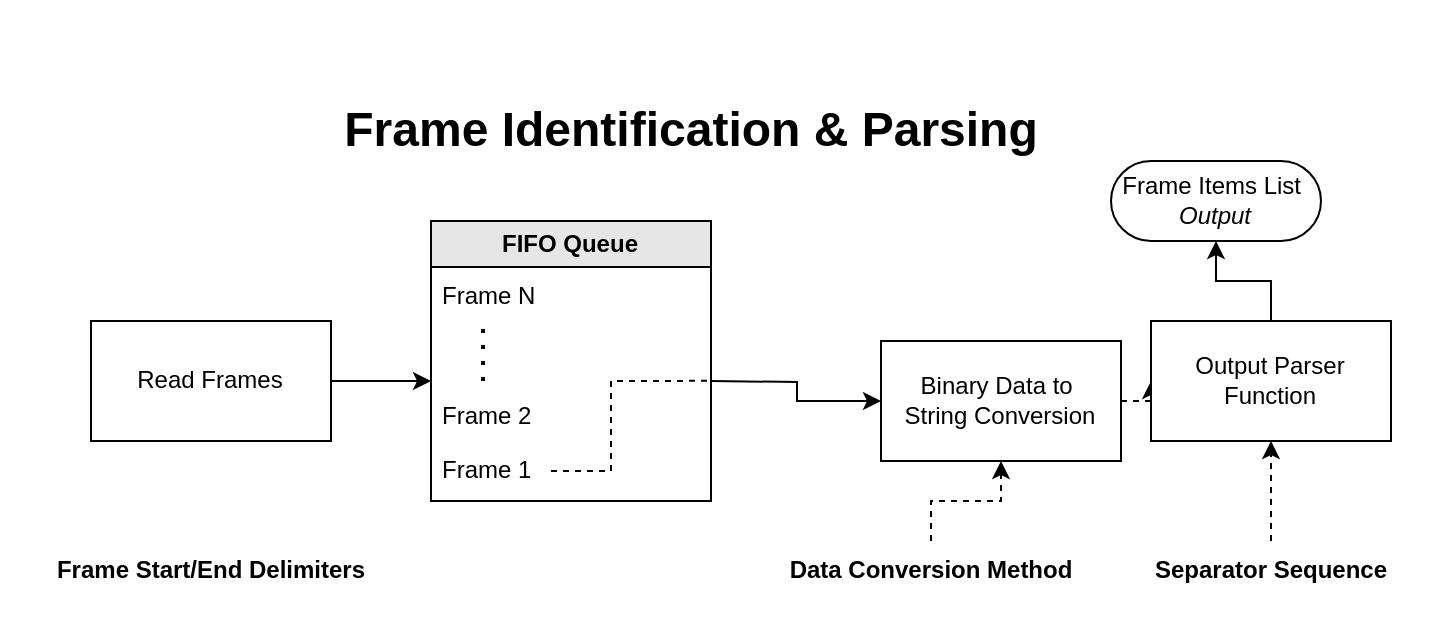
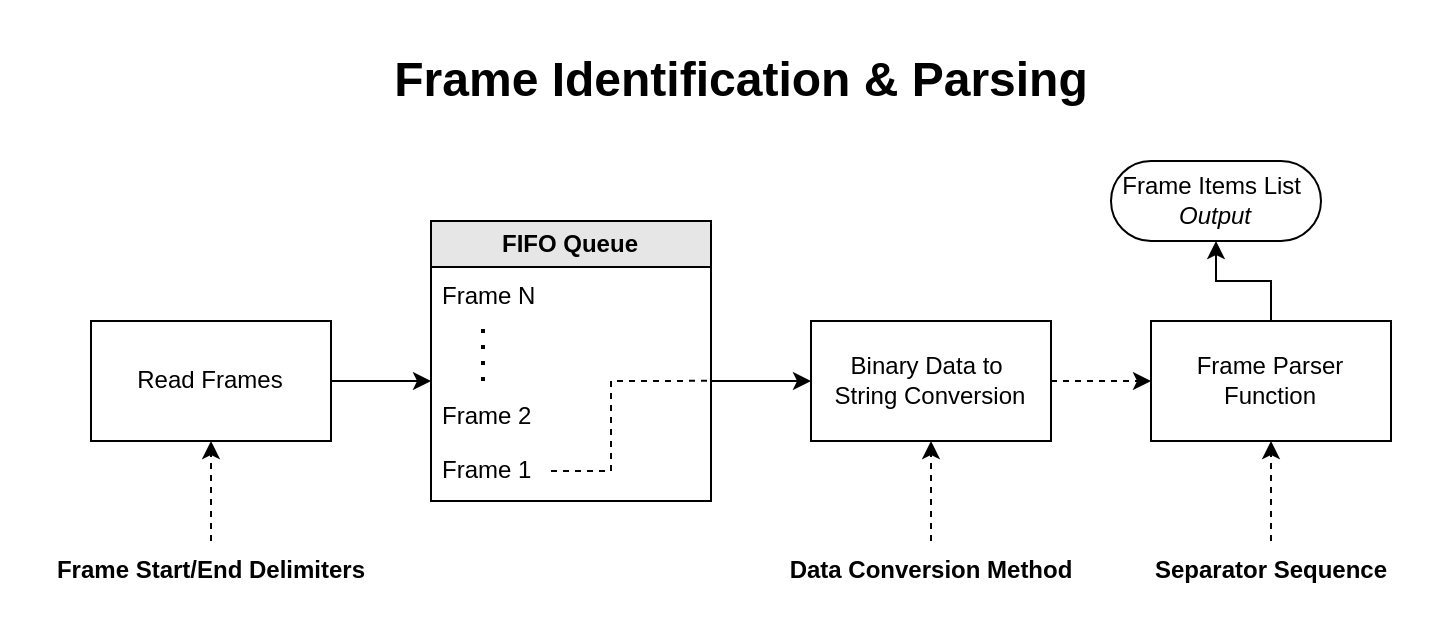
  <mxCell id="0" />
  <mxCell id="1" parent="0" />
- <mxCell id="2" value="Frame Identification &amp;amp; Parsing" style="text;html=1;align=center;verticalAlign=middle;resizable=0;points=[];autosize=1;strokeColor=none;fillColor=none;fontStyle=1;fontSize=24;" parent="1" vertex="1"><mxGeometry x="175" y="45" width="340" height="40" as="geometry" /></mxCell>
+ <mxCell id="2" value="Frame Identification &amp;amp; Parsing" style="text;html=1;align=center;verticalAlign=middle;resizable=0;points=[];autosize=1;strokeColor=none;fillColor=none;fontStyle=1;fontSize=24;" parent="1" vertex="1"><mxGeometry x="200" y="20" width="340" height="40" as="geometry" /></mxCell>
  <mxCell id="3" style="edgeStyle=orthogonalEdgeStyle;rounded=0;orthogonalLoop=1;jettySize=auto;html=1;exitX=1;exitY=0.5;exitDx=0;exitDy=0;entryX=0;entryY=0.5;entryDx=0;entryDy=0;dashed=1;" parent="1" source="5" target="7" edge="1"><mxGeometry relative="1" as="geometry" /></mxCell>
  <mxCell id="4" value="" style="edgeStyle=orthogonalEdgeStyle;rounded=0;orthogonalLoop=1;jettySize=auto;html=1;entryX=1;entryY=0.91;entryDx=0;entryDy=0;entryPerimeter=0;startArrow=classic;startFill=1;endArrow=none;endFill=0;" parent="1" source="5" edge="1"><mxGeometry relative="1" as="geometry"><mxPoint x="355" y="190.03" as="targetPoint" /></mxGeometry></mxCell>
- <mxCell id="5" value="Binary Data to&amp;nbsp;&lt;div&gt;String Conversion&lt;/div&gt;" style="rounded=0;whiteSpace=wrap;html=1;" parent="1" vertex="1"><mxGeometry x="440" y="170" width="120" height="60" as="geometry" /></mxCell>
+ <mxCell id="5" value="Binary Data to&amp;nbsp;&lt;div&gt;String Conversion&lt;/div&gt;" style="rounded=0;whiteSpace=wrap;html=1;" parent="1" vertex="1"><mxGeometry x="405" y="160" width="120" height="60" as="geometry" /></mxCell>
  <mxCell id="6" value="" style="edgeStyle=orthogonalEdgeStyle;rounded=0;orthogonalLoop=1;jettySize=auto;html=1;" parent="1" source="7" target="21" edge="1"><mxGeometry relative="1" as="geometry" /></mxCell>
- <mxCell id="7" value="Output Parser Function" style="rounded=0;whiteSpace=wrap;html=1;" parent="1" vertex="1"><mxGeometry x="575" y="160" width="120" height="60" as="geometry" /></mxCell>
+ <mxCell id="7" value="Frame Parser Function" style="rounded=0;whiteSpace=wrap;html=1;" parent="1" vertex="1"><mxGeometry x="575" y="160" width="120" height="60" as="geometry" /></mxCell>
  <mxCell id="8" style="edgeStyle=orthogonalEdgeStyle;rounded=0;orthogonalLoop=1;jettySize=auto;html=1;exitX=1;exitY=0.5;exitDx=0;exitDy=0;entryX=0;entryY=0.5;entryDx=0;entryDy=0;" parent="1" source="9" edge="1"><mxGeometry relative="1" as="geometry"><mxPoint x="215" y="190" as="targetPoint" /></mxGeometry></mxCell>
  <mxCell id="9" value="Read Frames" style="rounded=0;whiteSpace=wrap;html=1;" parent="1" vertex="1"><mxGeometry x="45" y="160" width="120" height="60" as="geometry" /></mxCell>
+ <mxCell id="10" style="edgeStyle=orthogonalEdgeStyle;rounded=0;orthogonalLoop=1;jettySize=auto;html=1;entryX=0.5;entryY=1;entryDx=0;entryDy=0;dashed=1;" parent="1" source="11" target="9" edge="1"><mxGeometry relative="1" as="geometry" /></mxCell>
  <mxCell id="11" value="Frame Start/End Delimiters" style="text;html=1;align=center;verticalAlign=middle;resizable=0;points=[];autosize=1;strokeColor=none;fillColor=none;fontStyle=1" parent="1" vertex="1"><mxGeometry x="20" y="270" width="170" height="30" as="geometry" /></mxCell>
  <mxCell id="12" value="" style="edgeStyle=orthogonalEdgeStyle;rounded=0;orthogonalLoop=1;jettySize=auto;html=1;dashed=1;" parent="1" source="13" target="5" edge="1"><mxGeometry relative="1" as="geometry" /></mxCell>
  <mxCell id="13" value="Data Conversion Method" style="text;html=1;align=center;verticalAlign=middle;resizable=0;points=[];autosize=1;strokeColor=none;fillColor=none;fontStyle=1" parent="1" vertex="1"><mxGeometry x="385" y="270" width="160" height="30" as="geometry" /></mxCell>
  <mxCell id="14" value="" style="edgeStyle=orthogonalEdgeStyle;rounded=0;orthogonalLoop=1;jettySize=auto;html=1;dashed=1;" parent="1" source="15" target="7" edge="1"><mxGeometry relative="1" as="geometry" /></mxCell>
  <mxCell id="15" value="Separator Sequence" style="text;html=1;align=center;verticalAlign=middle;resizable=0;points=[];autosize=1;strokeColor=none;fillColor=none;fontStyle=1" parent="1" vertex="1"><mxGeometry x="570" y="270" width="130" height="30" as="geometry" /></mxCell>
  <mxCell id="16" value="FIFO Queue" style="swimlane;whiteSpace=wrap;html=1;fillColor=#E6E6E6;" parent="1" vertex="1"><mxGeometry x="215" y="110" width="140" height="140" as="geometry" /></mxCell>
  <mxCell id="17" value="Frame N" style="text;strokeColor=none;fillColor=none;align=left;verticalAlign=middle;spacingLeft=4;spacingRight=4;overflow=hidden;points=[[0,0.5],[1,0.5]];portConstraint=eastwest;rotatable=0;whiteSpace=wrap;html=1;" parent="16" vertex="1"><mxGeometry y="23" width="140" height="30" as="geometry" /></mxCell>
  <mxCell id="18" value="Frame 2" style="text;strokeColor=none;fillColor=none;align=left;verticalAlign=middle;spacingLeft=4;spacingRight=4;overflow=hidden;points=[[0,0.5],[1,0.5]];portConstraint=eastwest;rotatable=0;whiteSpace=wrap;html=1;" parent="16" vertex="1"><mxGeometry y="83" width="140" height="30" as="geometry" /></mxCell>
  <mxCell id="19" value="Frame 1" style="text;strokeColor=none;fillColor=none;align=left;verticalAlign=middle;spacingLeft=4;spacingRight=4;overflow=hidden;points=[[0,0.5],[1,0.5]];portConstraint=eastwest;rotatable=0;whiteSpace=wrap;html=1;" parent="16" vertex="1"><mxGeometry y="110" width="140" height="30" as="geometry" /></mxCell>
  <mxCell id="20" value="" style="endArrow=none;html=1;rounded=0;entryX=0.999;entryY=0.906;entryDx=0;entryDy=0;entryPerimeter=0;endFill=0;dashed=1;" parent="16" edge="1"><mxGeometry width="50" height="50" relative="1" as="geometry"><mxPoint x="60" y="125" as="sourcePoint" /><mxPoint x="139.86" y="79.898" as="targetPoint" /><Array as="points"><mxPoint x="80" y="125" /><mxPoint x="90" y="125" /><mxPoint x="90" y="80" /><mxPoint x="110" y="80" /></Array></mxGeometry></mxCell>
  <mxCell id="21" value="Frame Items List&amp;nbsp;&lt;div&gt;&lt;i&gt;Output&lt;/i&gt;&lt;/div&gt;" style="html=1;dashed=0;whiteSpace=wrap;shape=mxgraph.dfd.start" parent="1" vertex="1"><mxGeometry x="555" y="80" width="105" height="40" as="geometry" /></mxCell>
  <mxCell id="22" value="" style="endArrow=none;dashed=1;html=1;dashPattern=1 3;strokeWidth=2;rounded=0;" parent="1" edge="1"><mxGeometry width="50" height="50" relative="1" as="geometry"><mxPoint x="241" y="190" as="sourcePoint" /><mxPoint x="241" y="160" as="targetPoint" /></mxGeometry></mxCell>
